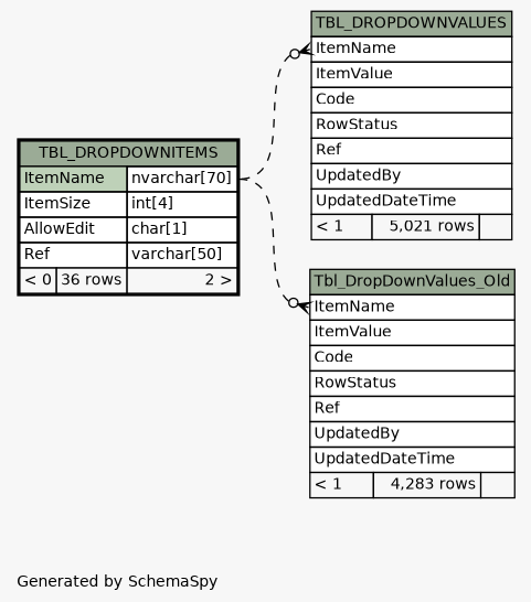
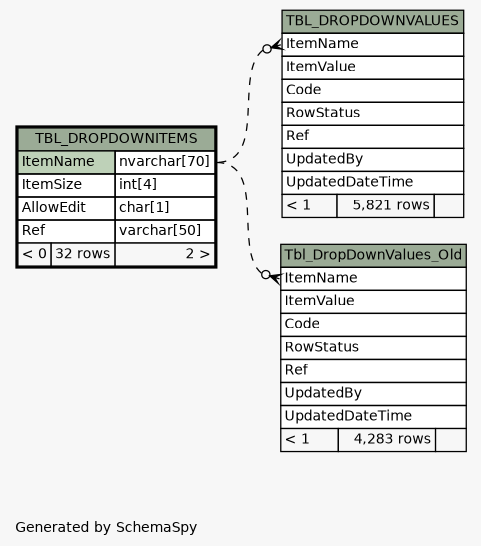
  digraph {
    bgcolor="#f7f7f7"
    fontname=Helvetica
    fontsize=11
    label="\nGenerated by SchemaSpy"
    labeljust=l
    nodesep=0.18
    rankdir=RL
    ranksep=0.46
    node [fontname=Helvetica fontsize=11 shape=plaintext]
    edge [arrowhead=none arrowsize=0.8 arrowtail=crowodot dir=back headport="ItemName.type:e" style=dashed tailport="ItemName:w"]
-   n1 [label=<     <TABLE BORDER="0" CELLBORDER="1" CELLSPACING="0" BGCOLOR="#ffffff">       <TR><TD COLSPAN="3" BGCOLOR="#9bab96" ALIGN="CENTER">TBL_DROPDOWNVALUES</TD></TR>       <TR><TD PORT="ItemName" COLSPAN="3" ALIGN="LEFT">ItemName</TD></TR>       <TR><TD PORT="ItemValue" COLSPAN="3" ALIGN="LEFT">ItemValue</TD></TR>       <TR><TD PORT="Code" COLSPAN="3" ALIGN="LEFT">Code</TD></TR>       <TR><TD PORT="RowStatus" COLSPAN="3" ALIGN="LEFT">RowStatus</TD></TR>       <TR><TD PORT="Ref" COLSPAN="3" ALIGN="LEFT">Ref</TD></TR>       <TR><TD PORT="UpdatedBy" COLSPAN="3" ALIGN="LEFT">UpdatedBy</TD></TR>       <TR><TD PORT="UpdatedDateTime" COLSPAN="3" ALIGN="LEFT">UpdatedDateTime</TD></TR>       <TR><TD ALIGN="LEFT" BGCOLOR="#f7f7f7">&lt; 1</TD><TD ALIGN="RIGHT" BGCOLOR="#f7f7f7">5,021 rows</TD><TD ALIGN="RIGHT" BGCOLOR="#f7f7f7">  </TD></TR>     </TABLE>>]
-   n2 [label=<     <TABLE BORDER="2" CELLBORDER="1" CELLSPACING="0" BGCOLOR="#ffffff">       <TR><TD COLSPAN="3" BGCOLOR="#9bab96" ALIGN="CENTER">TBL_DROPDOWNITEMS</TD></TR>       <TR><TD PORT="ItemName" COLSPAN="2" BGCOLOR="#bed1b8" ALIGN="LEFT">ItemName</TD><TD PORT="ItemName.type" ALIGN="LEFT">nvarchar[70]</TD></TR>       <TR><TD PORT="ItemSize" COLSPAN="2" ALIGN="LEFT">ItemSize</TD><TD PORT="ItemSize.type" ALIGN="LEFT">int[4]</TD></TR>       <TR><TD PORT="AllowEdit" COLSPAN="2" ALIGN="LEFT">AllowEdit</TD><TD PORT="AllowEdit.type" ALIGN="LEFT">char[1]</TD></TR>       <TR><TD PORT="Ref" COLSPAN="2" ALIGN="LEFT">Ref</TD><TD PORT="Ref.type" ALIGN="LEFT">varchar[50]</TD></TR>       <TR><TD ALIGN="LEFT" BGCOLOR="#f7f7f7">&lt; 0</TD><TD ALIGN="RIGHT" BGCOLOR="#f7f7f7">36 rows</TD><TD ALIGN="RIGHT" BGCOLOR="#f7f7f7">2 &gt;</TD></TR>     </TABLE>>]
+   n1 [label=<     <TABLE BORDER="0" CELLBORDER="1" CELLSPACING="0" BGCOLOR="#ffffff">       <TR><TD COLSPAN="3" BGCOLOR="#9bab96" ALIGN="CENTER">TBL_DROPDOWNVALUES</TD></TR>       <TR><TD PORT="ItemName" COLSPAN="3" ALIGN="LEFT">ItemName</TD></TR>       <TR><TD PORT="ItemValue" COLSPAN="3" ALIGN="LEFT">ItemValue</TD></TR>       <TR><TD PORT="Code" COLSPAN="3" ALIGN="LEFT">Code</TD></TR>       <TR><TD PORT="RowStatus" COLSPAN="3" ALIGN="LEFT">RowStatus</TD></TR>       <TR><TD PORT="Ref" COLSPAN="3" ALIGN="LEFT">Ref</TD></TR>       <TR><TD PORT="UpdatedBy" COLSPAN="3" ALIGN="LEFT">UpdatedBy</TD></TR>       <TR><TD PORT="UpdatedDateTime" COLSPAN="3" ALIGN="LEFT">UpdatedDateTime</TD></TR>       <TR><TD ALIGN="LEFT" BGCOLOR="#f7f7f7">&lt; 1</TD><TD ALIGN="RIGHT" BGCOLOR="#f7f7f7">5,821 rows</TD><TD ALIGN="RIGHT" BGCOLOR="#f7f7f7">  </TD></TR>     </TABLE>>]
+   n2 [label=<     <TABLE BORDER="2" CELLBORDER="1" CELLSPACING="0" BGCOLOR="#ffffff">       <TR><TD COLSPAN="3" BGCOLOR="#9bab96" ALIGN="CENTER">TBL_DROPDOWNITEMS</TD></TR>       <TR><TD PORT="ItemName" COLSPAN="2" BGCOLOR="#bed1b8" ALIGN="LEFT">ItemName</TD><TD PORT="ItemName.type" ALIGN="LEFT">nvarchar[70]</TD></TR>       <TR><TD PORT="ItemSize" COLSPAN="2" ALIGN="LEFT">ItemSize</TD><TD PORT="ItemSize.type" ALIGN="LEFT">int[4]</TD></TR>       <TR><TD PORT="AllowEdit" COLSPAN="2" ALIGN="LEFT">AllowEdit</TD><TD PORT="AllowEdit.type" ALIGN="LEFT">char[1]</TD></TR>       <TR><TD PORT="Ref" COLSPAN="2" ALIGN="LEFT">Ref</TD><TD PORT="Ref.type" ALIGN="LEFT">varchar[50]</TD></TR>       <TR><TD ALIGN="LEFT" BGCOLOR="#f7f7f7">&lt; 0</TD><TD ALIGN="RIGHT" BGCOLOR="#f7f7f7">32 rows</TD><TD ALIGN="RIGHT" BGCOLOR="#f7f7f7">2 &gt;</TD></TR>     </TABLE>>]
    n3 [label=<     <TABLE BORDER="0" CELLBORDER="1" CELLSPACING="0" BGCOLOR="#ffffff">       <TR><TD COLSPAN="3" BGCOLOR="#9bab96" ALIGN="CENTER">Tbl_DropDownValues_Old</TD></TR>       <TR><TD PORT="ItemName" COLSPAN="3" ALIGN="LEFT">ItemName</TD></TR>       <TR><TD PORT="ItemValue" COLSPAN="3" ALIGN="LEFT">ItemValue</TD></TR>       <TR><TD PORT="Code" COLSPAN="3" ALIGN="LEFT">Code</TD></TR>       <TR><TD PORT="RowStatus" COLSPAN="3" ALIGN="LEFT">RowStatus</TD></TR>       <TR><TD PORT="Ref" COLSPAN="3" ALIGN="LEFT">Ref</TD></TR>       <TR><TD PORT="UpdatedBy" COLSPAN="3" ALIGN="LEFT">UpdatedBy</TD></TR>       <TR><TD PORT="UpdatedDateTime" COLSPAN="3" ALIGN="LEFT">UpdatedDateTime</TD></TR>       <TR><TD ALIGN="LEFT" BGCOLOR="#f7f7f7">&lt; 1</TD><TD ALIGN="RIGHT" BGCOLOR="#f7f7f7">4,283 rows</TD><TD ALIGN="RIGHT" BGCOLOR="#f7f7f7">  </TD></TR>     </TABLE>>]
    n1 -> n2
    n3 -> n2
  }
